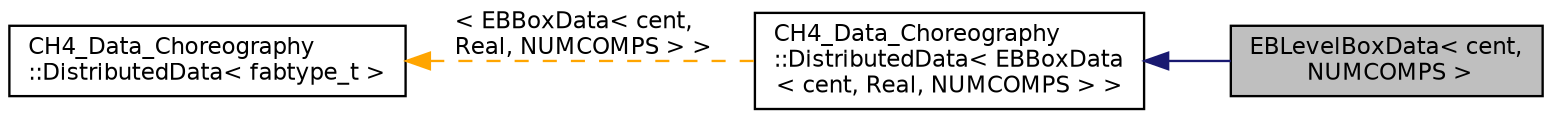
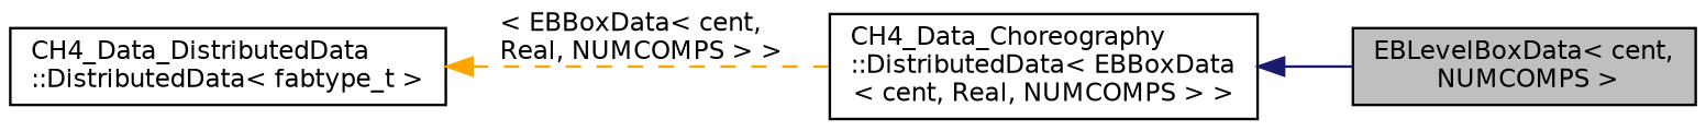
  digraph {
    rankdir=LR
    fontname="DejaVu Sans"
    node [color=black fillcolor=white fontname="DejaVu Sans" fontsize=10 shape=record style=filled]
    edge [dir=back fontname="DejaVu Sans" fontsize=10 labelfontname=Helvetica labelfontsize=10]
    n1 [fillcolor=grey75 fontcolor=black height=0.2 label="EBLevelBoxData\< cent,\l NUMCOMPS \>" width=0.4]
    n2 [height=0.2 label="CH4_Data_Choreography\l::DistributedData\< EBBoxData\l\< cent, Real, NUMCOMPS \> \>" width=0.4]
-   n3 [height=0.2 label="CH4_Data_Choreography\l::DistributedData\< fabtype_t \>" width=0.4]
+   n3 [height=0.2 label="CH4_Data_DistributedData\l::DistributedData\< fabtype_t \>" width=0.4]
    n2 -> n1 [color=midnightblue style=solid]
    n3 -> n2 [color=orange label=" \< EBBoxData\< cent,\l Real, NUMCOMPS \> \>" style=dashed]
  }
